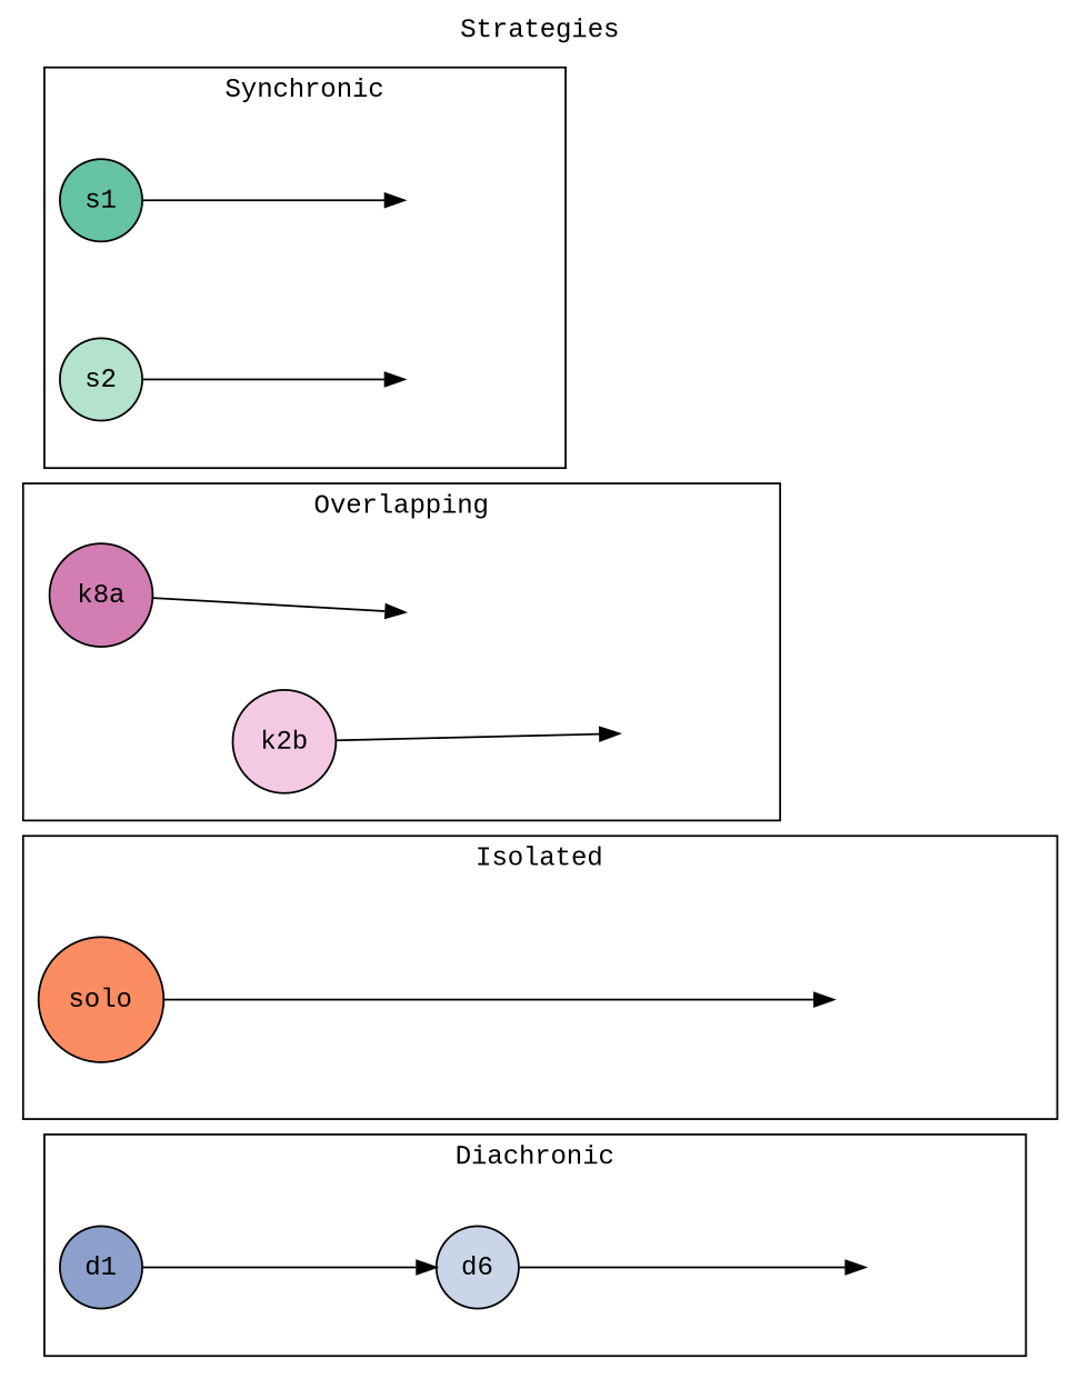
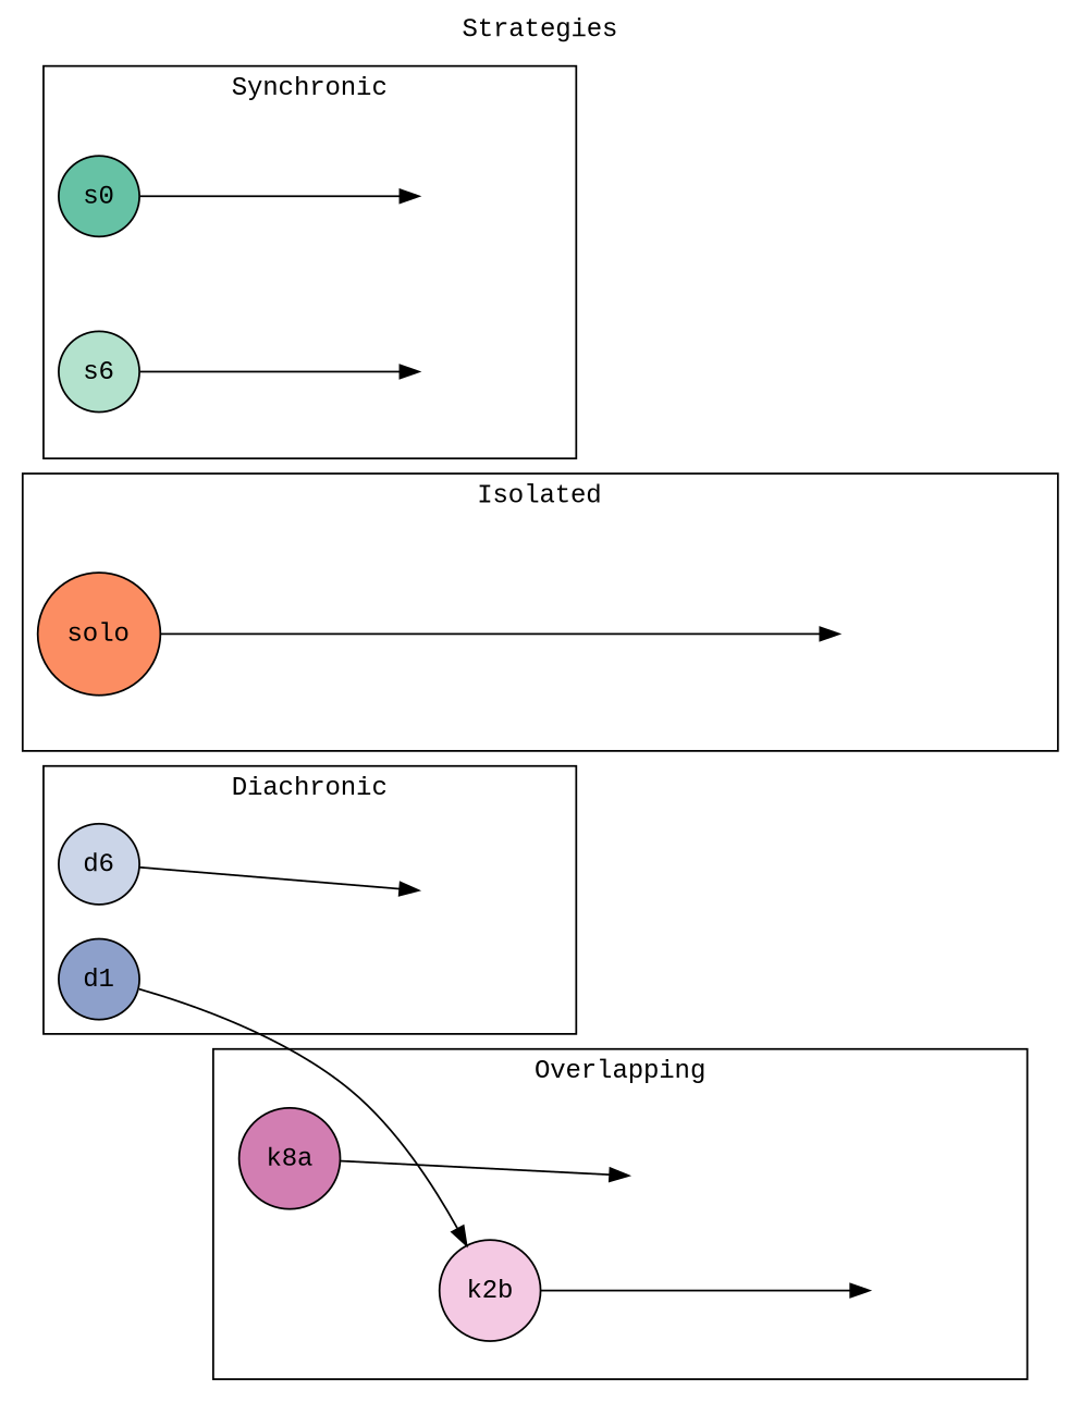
  digraph {
    fontname="Liberation Mono"
    label=Strategies
    labelloc=t
    rankdir=LR
    node [fontname="Liberation Mono" shape=circle style=filled]
    edge [fontname="Liberation Mono" minlen=2]
    d1 [fillcolor="#8DA0CB"]
    n2 [fillcolor="#cbd5e8" label=d6]
    dinv1 [style=invis]
    solo [fillcolor="#FC8D62"]
    soloinv1 [style=invis]
    n6 [fillcolor="#d27eb2" label=k8a]
    kinva [style=invis]
    k2b [fillcolor="#f4c9e3"]
    kinvb [style=invis]
    kinv [style=invis]
-   s1 [fillcolor="#66C2A5"]
+   s1 [fillcolor="#66C2A5" label=s0]
    sinv1 [style=invis]
-   s2 [fillcolor="#b3e2cd"]
+   s2 [fillcolor="#b3e2cd" label=s6]
    sinv2 [style=invis]
    subgraph cluster_1 {
      label=Diachronic
      d1
      n2
      dinv1
    }
    subgraph cluster_2 {
      label=Isolated
      solo
      soloinv1
    }
    subgraph cluster_3 {
      label=Overlapping
      n6
      kinva
      k2b
      kinvb
      kinv
    }
    subgraph cluster_4 {
      label=Synchronic
      s1
      sinv1
      s2
      sinv2
    }
-   d1 -> n2
+   d1 -> k2b
    n2 -> dinv1
    solo -> soloinv1 [minlen=4]
    n6 -> kinva
    k2b -> kinvb
    kinv -> k2b [minlen=1 style=invis]
    s1 -> sinv1
    s2 -> sinv2
  }
